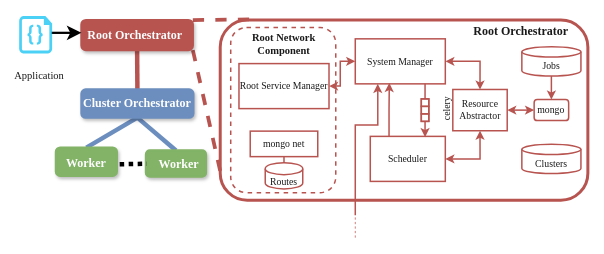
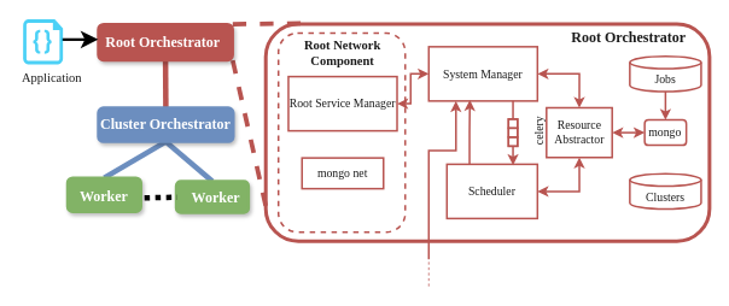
  <mxCell id="0" />
  <mxCell id="1" parent="0" />
  <mxCell id="2" value="" style="rounded=1;whiteSpace=wrap;html=1;strokeColor=#B85450;fontColor=#1A1A1A;fillColor=none;strokeWidth=4;fontFamily=CMU Sans Serif;fontSize=13;" parent="1" vertex="1"><mxGeometry x="293" y="26" width="490" height="240" as="geometry" /></mxCell>
  <mxCell id="3" style="edgeStyle=orthogonalEdgeStyle;rounded=0;orthogonalLoop=1;jettySize=auto;html=1;exitX=1;exitY=0.5;exitDx=0;exitDy=0;entryX=0.5;entryY=0;entryDx=0;entryDy=0;startArrow=classic;startFill=1;strokeColor=#B85450;fontColor=#1A1A1A;strokeWidth=2;fontFamily=CMU Sans Serif;fontSize=13;" parent="1" source="4" target="25" edge="1"><mxGeometry relative="1" as="geometry" /></mxCell>
  <mxCell id="4" value="System Manager" style="rounded=0;whiteSpace=wrap;html=1;strokeColor=#B85450;fontColor=#1A1A1A;fillColor=none;strokeWidth=2;fontFamily=CMU Sans Serif;fontSize=13;" parent="1" vertex="1"><mxGeometry x="473" y="51" width="120" height="60" as="geometry" /></mxCell>
  <mxCell id="5" style="edgeStyle=orthogonalEdgeStyle;rounded=0;orthogonalLoop=1;jettySize=auto;html=1;exitX=0.25;exitY=0;exitDx=0;exitDy=0;entryX=0.378;entryY=0.981;entryDx=0;entryDy=0;entryPerimeter=0;fontSize=13;startArrow=none;startFill=0;endArrow=classic;endFill=1;strokeColor=#B85450;fontColor=#1A1A1A;strokeWidth=2;fontFamily=CMU Sans Serif;" parent="1" source="7" target="4" edge="1"><mxGeometry relative="1" as="geometry" /></mxCell>
  <mxCell id="6" style="edgeStyle=orthogonalEdgeStyle;rounded=0;orthogonalLoop=1;jettySize=auto;html=1;exitX=1;exitY=0.5;exitDx=0;exitDy=0;entryX=0.5;entryY=1;entryDx=0;entryDy=0;startArrow=classic;startFill=1;strokeColor=#B85450;fontColor=#1A1A1A;strokeWidth=2;fontFamily=CMU Sans Serif;fontSize=13;" parent="1" source="7" target="25" edge="1"><mxGeometry relative="1" as="geometry" /></mxCell>
  <mxCell id="7" value="Scheduler" style="rounded=0;whiteSpace=wrap;html=1;strokeColor=#B85450;fontColor=#1A1A1A;fillColor=none;strokeWidth=2;fontFamily=CMU Sans Serif;fontSize=13;" parent="1" vertex="1"><mxGeometry x="493" y="181" width="100" height="60" as="geometry" /></mxCell>
  <mxCell id="8" value="Jobs" style="shape=cylinder3;whiteSpace=wrap;html=1;boundedLbl=1;backgroundOutline=1;size=6.818;strokeColor=#B85450;fontColor=#1A1A1A;fillColor=none;strokeWidth=2;fontFamily=CMU Sans Serif;fontSize=13;" parent="1" vertex="1"><mxGeometry x="695.01" y="61.5" width="78.75" height="39" as="geometry" /></mxCell>
  <mxCell id="9" value="" style="rounded=1;whiteSpace=wrap;html=1;dashed=1;strokeColor=#B85450;fontColor=#1A1A1A;fillColor=none;strokeWidth=2;fontFamily=CMU Sans Serif;fontSize=13;" parent="1" vertex="1"><mxGeometry x="307" y="36" width="140" height="220" as="geometry" /></mxCell>
  <mxCell id="10" value="Root Service Manager" style="rounded=0;whiteSpace=wrap;html=1;strokeColor=#B85450;fontColor=#1A1A1A;fillColor=none;strokeWidth=2;fontFamily=CMU Sans Serif;fontSize=13;" parent="1" vertex="1"><mxGeometry x="318" y="84" width="120" height="60" as="geometry" /></mxCell>
- <mxCell id="11" value="Routes" style="shape=cylinder3;whiteSpace=wrap;html=1;boundedLbl=1;backgroundOutline=1;size=8.0;strokeColor=#B85450;fontColor=#1A1A1A;fillColor=none;strokeWidth=2;fontFamily=CMU Sans Serif;fontSize=13;" parent="1" vertex="1"><mxGeometry x="353" y="216" width="50" height="35" as="geometry" /></mxCell>
  <mxCell id="12" value="mongo" style="whiteSpace=wrap;html=1;strokeColor=#B85450;fontColor=#1A1A1A;fillColor=none;strokeWidth=2;fontFamily=CMU Sans Serif;fontSize=13;rounded=1;" parent="1" vertex="1"><mxGeometry x="711.39" y="132" width="46" height="28" as="geometry" /></mxCell>
  <mxCell id="13" value="" style="group;strokeColor=#B85450;fontColor=#1A1A1A;strokeWidth=2;fontFamily=CMU Sans Serif;fontSize=13;" parent="1" vertex="1" connectable="0"><mxGeometry x="561" y="131" width="10" height="30" as="geometry" /></mxCell>
  <mxCell id="14" value="" style="rounded=0;whiteSpace=wrap;html=1;strokeColor=#B85450;fontColor=#1A1A1A;fillColor=none;strokeWidth=2;fontFamily=CMU Sans Serif;fontSize=13;" parent="13" vertex="1"><mxGeometry width="10" height="10" as="geometry" /></mxCell>
  <mxCell id="15" value="" style="rounded=0;whiteSpace=wrap;html=1;strokeColor=#B85450;fontColor=#1A1A1A;fillColor=none;strokeWidth=2;fontFamily=CMU Sans Serif;fontSize=13;" parent="13" vertex="1"><mxGeometry y="10" width="10" height="10" as="geometry" /></mxCell>
  <mxCell id="16" value="" style="rounded=0;whiteSpace=wrap;html=1;strokeColor=#B85450;fontColor=#1A1A1A;fillColor=none;strokeWidth=2;fontFamily=CMU Sans Serif;fontSize=13;" parent="13" vertex="1"><mxGeometry y="20" width="10" height="10" as="geometry" /></mxCell>
  <mxCell id="17" value="celery" style="text;html=1;strokeColor=none;fillColor=none;align=center;verticalAlign=middle;whiteSpace=wrap;rounded=0;rotation=-90;fontColor=#1A1A1A;strokeWidth=2;fontFamily=CMU Sans Serif;fontSize=13;" parent="1" vertex="1"><mxGeometry x="557" y="134" width="75" height="20" as="geometry" /></mxCell>
  <mxCell id="18" style="edgeStyle=orthogonalEdgeStyle;rounded=0;orthogonalLoop=1;jettySize=auto;html=1;exitX=0;exitY=0.5;exitDx=0;exitDy=0;entryX=1;entryY=0.5;entryDx=0;entryDy=0;startArrow=classic;startFill=1;endArrow=classic;endFill=1;strokeColor=#B85450;fontColor=#1A1A1A;strokeWidth=2;fontFamily=CMU Sans Serif;fontSize=13;" parent="1" source="4" target="10" edge="1"><mxGeometry relative="1" as="geometry"><Array as="points"><mxPoint x="453" y="81" /><mxPoint x="453" y="114" /></Array></mxGeometry></mxCell>
- <mxCell id="19" style="edgeStyle=orthogonalEdgeStyle;rounded=0;orthogonalLoop=1;jettySize=auto;html=1;exitX=0.5;exitY=1;exitDx=0;exitDy=0;entryX=0.5;entryY=0;entryDx=0;entryDy=0;entryPerimeter=0;startArrow=none;startFill=0;endArrow=none;endFill=0;strokeColor=#B85450;fontColor=#1A1A1A;strokeWidth=2;fontFamily=CMU Sans Serif;fontSize=13;" parent="1" source="20" target="11" edge="1"><mxGeometry relative="1" as="geometry" /></mxCell>
  <mxCell id="20" value="mongo net" style="rounded=0;whiteSpace=wrap;html=1;strokeColor=#B85450;fontColor=#1A1A1A;fillColor=none;strokeWidth=2;fontFamily=CMU Sans Serif;fontSize=13;" parent="1" vertex="1"><mxGeometry x="333" y="174" width="90" height="34" as="geometry" /></mxCell>
  <mxCell id="21" value="&lt;b style=&quot;font-size: 16px;&quot;&gt;&lt;font style=&quot;font-size: 16px;&quot;&gt;Root Orchestrator&lt;/font&gt;&lt;/b&gt;" style="text;html=1;strokeColor=none;fillColor=none;align=center;verticalAlign=middle;whiteSpace=wrap;rounded=0;dashed=1;fontColor=#1A1A1A;strokeWidth=2;fontFamily=CMU Sans Serif;fontSize=16;" parent="1" vertex="1"><mxGeometry x="624.5" y="26" width="137.5" height="30" as="geometry" /></mxCell>
  <mxCell id="22" value="&lt;b style=&quot;font-size: 14px;&quot;&gt;&lt;font style=&quot;font-size: 14px;&quot;&gt;Root Network Component&lt;/font&gt;&lt;/b&gt;" style="text;html=1;strokeColor=none;fillColor=none;align=center;verticalAlign=middle;whiteSpace=wrap;rounded=0;dashed=1;fontColor=#1A1A1A;strokeWidth=2;fontFamily=CMU Sans Serif;fontSize=14;" parent="1" vertex="1"><mxGeometry x="318" y="44" width="120" height="30" as="geometry" /></mxCell>
  <mxCell id="23" value="" style="endArrow=classic;startArrow=none;html=1;rounded=0;fontSize=13;entryX=0.25;entryY=1;entryDx=0;entryDy=0;strokeColor=#B85450;fontColor=#1A1A1A;strokeWidth=2;fontFamily=CMU Sans Serif;endFill=1;startFill=0;" parent="1" target="4" edge="1"><mxGeometry width="50" height="50" relative="1" as="geometry"><mxPoint x="473" y="286" as="sourcePoint" /><mxPoint x="523" y="246" as="targetPoint" /><Array as="points"><mxPoint x="473" y="166" /><mxPoint x="503" y="166" /></Array></mxGeometry></mxCell>
  <mxCell id="24" style="edgeStyle=orthogonalEdgeStyle;rounded=0;orthogonalLoop=1;jettySize=auto;html=1;exitX=1;exitY=0.5;exitDx=0;exitDy=0;entryX=0;entryY=0.5;entryDx=0;entryDy=0;startArrow=classic;startFill=1;strokeColor=#B85450;fontColor=#1A1A1A;strokeWidth=2;fontFamily=CMU Sans Serif;fontSize=13;" parent="1" source="25" target="12" edge="1"><mxGeometry relative="1" as="geometry" /></mxCell>
  <mxCell id="25" value="Resource Abstractor" style="rounded=0;whiteSpace=wrap;html=1;strokeColor=#B85450;fontColor=#1A1A1A;fillColor=none;strokeWidth=2;fontFamily=CMU Sans Serif;fontSize=13;" parent="1" vertex="1"><mxGeometry x="603" y="118.5" width="72.5" height="55" as="geometry" /></mxCell>
  <mxCell id="26" value="Clusters" style="shape=cylinder3;whiteSpace=wrap;html=1;boundedLbl=1;backgroundOutline=1;size=6.818;strokeColor=#B85450;fontColor=#1A1A1A;fillColor=none;strokeWidth=2;fontFamily=CMU Sans Serif;fontSize=13;" parent="1" vertex="1"><mxGeometry x="695.01" y="191.5" width="78.75" height="39" as="geometry" /></mxCell>
  <mxCell id="27" style="edgeStyle=orthogonalEdgeStyle;rounded=0;orthogonalLoop=1;jettySize=auto;html=1;exitX=0.5;exitY=0;exitDx=0;exitDy=0;entryX=0.5;entryY=1;entryDx=0;entryDy=0;entryPerimeter=0;startArrow=classic;startFill=1;strokeColor=#B85450;fontColor=#1A1A1A;strokeWidth=2;fontFamily=CMU Sans Serif;fontSize=13;endArrow=none;" parent="1" source="12" target="8" edge="1"><mxGeometry relative="1" as="geometry" /></mxCell>
  <mxCell id="28" value="" style="endArrow=none;html=1;rounded=0;endSize=0;strokeColor=#B85450;fontColor=#1A1A1A;strokeWidth=2;fontFamily=CMU Sans Serif;fontSize=13;" parent="1" edge="1"><mxGeometry width="50" height="50" relative="1" as="geometry"><mxPoint x="566" y="111" as="sourcePoint" /><mxPoint x="566" y="131" as="targetPoint" /></mxGeometry></mxCell>
  <mxCell id="29" value="" style="endArrow=classic;html=1;rounded=0;strokeColor=#B85450;fontColor=#1A1A1A;strokeWidth=2;fontFamily=CMU Sans Serif;fontSize=13;" parent="1" edge="1"><mxGeometry width="50" height="50" relative="1" as="geometry"><mxPoint x="566" y="161" as="sourcePoint" /><mxPoint x="566" y="182" as="targetPoint" /></mxGeometry></mxCell>
  <mxCell id="30" style="edgeStyle=none;rounded=1;orthogonalLoop=1;jettySize=auto;html=1;exitX=0.5;exitY=1;exitDx=0;exitDy=0;entryX=0.5;entryY=0;entryDx=0;entryDy=0;fontFamily=CMU Sans Serif;fontSize=36;endArrow=none;endFill=0;strokeWidth=6;fillColor=#f8cecc;strokeColor=#b85450;" parent="1" source="33" target="36" edge="1"><mxGeometry relative="1" as="geometry" /></mxCell>
  <mxCell id="31" style="rounded=0;orthogonalLoop=1;jettySize=auto;html=1;exitX=1;exitY=0;exitDx=0;exitDy=0;entryX=0.102;entryY=-0.004;entryDx=0;entryDy=0;endArrow=none;endFill=0;strokeWidth=5;strokeColor=#B85450;dashed=1;entryPerimeter=0;" parent="1" source="33" target="2" edge="1"><mxGeometry relative="1" as="geometry" /></mxCell>
  <mxCell id="32" style="rounded=0;orthogonalLoop=1;jettySize=auto;html=1;exitX=1;exitY=1;exitDx=0;exitDy=0;entryX=0.002;entryY=0.856;entryDx=0;entryDy=0;endArrow=none;endFill=0;strokeWidth=5;strokeColor=#B85450;dashed=1;entryPerimeter=0;" parent="1" source="33" target="2" edge="1"><mxGeometry relative="1" as="geometry" /></mxCell>
  <mxCell id="33" value="" style="rounded=1;whiteSpace=wrap;html=1;strokeWidth=3;shadow=1;sketch=0;fillColor=#B85450;strokeColor=#b85450;fontFamily=CMU Sans Serif;" parent="1" vertex="1"><mxGeometry x="108" y="26" width="148.5" height="40" as="geometry" /></mxCell>
  <mxCell id="34" style="edgeStyle=none;rounded=1;orthogonalLoop=1;jettySize=auto;html=1;exitX=0.5;exitY=1;exitDx=0;exitDy=0;entryX=0.5;entryY=0;entryDx=0;entryDy=0;fontFamily=CMU Sans Serif;fontSize=36;endArrow=none;endFill=0;strokeWidth=6;fillColor=#dae8fc;strokeColor=#6c8ebf;" parent="1" source="36" target="38" edge="1"><mxGeometry relative="1" as="geometry" /></mxCell>
  <mxCell id="35" style="edgeStyle=none;rounded=1;orthogonalLoop=1;jettySize=auto;html=1;exitX=0.5;exitY=1;exitDx=0;exitDy=0;entryX=0.5;entryY=0;entryDx=0;entryDy=0;fontFamily=CMU Sans Serif;fontSize=36;endArrow=none;endFill=0;strokeWidth=6;fillColor=#dae8fc;strokeColor=#6c8ebf;" parent="1" source="36" target="37" edge="1"><mxGeometry relative="1" as="geometry" /></mxCell>
  <mxCell id="36" value="" style="rounded=1;whiteSpace=wrap;html=1;strokeWidth=3;shadow=1;sketch=0;fillColor=#6C8EBF;strokeColor=#6c8ebf;fontFamily=CMU Sans Serif;" parent="1" vertex="1"><mxGeometry x="108" y="118.5" width="149.25" height="37.5" as="geometry" /></mxCell>
  <mxCell id="37" value="" style="rounded=1;whiteSpace=wrap;html=1;strokeWidth=3;shadow=1;sketch=0;fillColor=#82B366;strokeColor=#82B366;fontFamily=CMU Sans Serif;" parent="1" vertex="1"><mxGeometry x="74" y="196" width="81.25" height="37.5" as="geometry" /></mxCell>
  <mxCell id="38" value="" style="rounded=1;whiteSpace=wrap;html=1;strokeWidth=3;shadow=1;sketch=0;fillColor=#82B366;strokeColor=#82b366;fontFamily=CMU Sans Serif;" parent="1" vertex="1"><mxGeometry x="194" y="199.75" width="80" height="35" as="geometry" /></mxCell>
  <mxCell id="39" style="rounded=0;orthogonalLoop=1;jettySize=auto;html=1;exitX=1;exitY=0.5;exitDx=0;exitDy=0;fontFamily=CMU Sans Serif;fontSize=36;dashed=1;endArrow=none;endFill=0;dashPattern=1 1;strokeWidth=6;fontColor=#1A1A1A;" parent="1" edge="1"><mxGeometry relative="1" as="geometry"><mxPoint x="159" y="218.2" as="sourcePoint" /><mxPoint x="195.25" y="217.5" as="targetPoint" /></mxGeometry></mxCell>
  <mxCell id="40" style="edgeStyle=none;rounded=1;orthogonalLoop=1;jettySize=auto;html=1;entryX=0;entryY=0.5;entryDx=0;entryDy=0;fontFamily=CMU Sans Serif;fontSize=36;endArrow=none;endFill=0;strokeWidth=6;" parent="1" source="38" target="38" edge="1"><mxGeometry relative="1" as="geometry" /></mxCell>
  <mxCell id="41" value="&lt;b style=&quot;color: rgb(0 , 0 , 0)&quot;&gt;&lt;font color=&quot;#ffffff&quot; style=&quot;font-size: 16px;&quot;&gt;Root Orchestrator&lt;/font&gt;&lt;/b&gt;" style="text;html=1;strokeColor=none;fillColor=none;align=center;verticalAlign=middle;whiteSpace=wrap;rounded=0;sketch=0;fontColor=#FFFFFF;fontFamily=CMU Sans Serif;" parent="1" vertex="1"><mxGeometry x="103.25" y="30.5" width="153.25" height="30" as="geometry" /></mxCell>
  <mxCell id="42" value="&lt;b style=&quot;color: rgb(0 , 0 , 0)&quot;&gt;&lt;font color=&quot;#ffffff&quot; style=&quot;font-size: 16px;&quot;&gt;Cluster Orchestrator&lt;/font&gt;&lt;/b&gt;" style="text;html=1;strokeColor=none;fillColor=none;align=center;verticalAlign=middle;whiteSpace=wrap;rounded=0;sketch=0;fontColor=#FFFFFF;fontFamily=CMU Sans Serif;" parent="1" vertex="1"><mxGeometry x="90" y="122.25" width="185" height="30" as="geometry" /></mxCell>
  <mxCell id="43" value="&lt;b style=&quot;color: rgb(0 , 0 , 0)&quot;&gt;&lt;font color=&quot;#ffffff&quot; style=&quot;&quot;&gt;&lt;font style=&quot;font-size: 16px;&quot;&gt;Worker&lt;/font&gt;&lt;br&gt;&lt;/font&gt;&lt;/b&gt;" style="text;html=1;strokeColor=none;fillColor=none;align=center;verticalAlign=middle;whiteSpace=wrap;rounded=0;sketch=0;fontColor=#FFFFFF;fontFamily=CMU Sans Serif;" parent="1" vertex="1"><mxGeometry x="78.38" y="200.5" width="72.5" height="30" as="geometry" /></mxCell>
  <mxCell id="44" value="&lt;b style=&quot;color: rgb(0 , 0 , 0)&quot;&gt;&lt;font color=&quot;#ffffff&quot; style=&quot;&quot;&gt;&lt;font style=&quot;font-size: 16px;&quot;&gt;Worker&lt;/font&gt;&lt;br&gt;&lt;/font&gt;&lt;/b&gt;" style="text;html=1;strokeColor=none;fillColor=none;align=center;verticalAlign=middle;whiteSpace=wrap;rounded=0;sketch=0;fontColor=#FFFFFF;fontFamily=CMU Sans Serif;" parent="1" vertex="1"><mxGeometry x="183" y="202.25" width="110" height="30" as="geometry" /></mxCell>
  <mxCell id="45" value="" style="endArrow=classic;html=1;rounded=0;fontFamily=CMU Sans Serif;fontColor=#FFFFFF;startSize=8;endSize=10;strokeWidth=3;curved=1;" parent="1" edge="1"><mxGeometry width="50" height="50" relative="1" as="geometry"><mxPoint x="68" y="43" as="sourcePoint" /><mxPoint x="108" y="43" as="targetPoint" /></mxGeometry></mxCell>
- <mxCell id="46" value="&lt;font style=&quot;font-size: 14px;&quot;&gt;Application&lt;/font&gt;" style="text;html=1;strokeColor=none;fillColor=none;align=center;verticalAlign=middle;whiteSpace=wrap;rounded=0;glass=0;sketch=0;fontFamily=CMU Sans Serif;fontColor=#1A1A1A;opacity=70;labelBackgroundColor=none;" parent="1" vertex="1"><mxGeometry x="15" y="85.5" width="74" height="30" as="geometry" /></mxCell>
+ <mxCell id="46" value="&lt;font style=&quot;font-size: 14px;&quot;&gt;Application&lt;/font&gt;" style="text;html=1;strokeColor=none;fillColor=none;align=center;verticalAlign=middle;whiteSpace=wrap;rounded=0;glass=0;sketch=0;fontFamily=CMU Sans Serif;fontColor=#1A1A1A;opacity=70;labelBackgroundColor=none;" parent="1" vertex="1"><mxGeometry x="20" y="70.5" width="74" height="30" as="geometry" /></mxCell>
  <mxCell id="47" value="" style="verticalLabelPosition=bottom;html=1;verticalAlign=top;align=center;strokeColor=none;fillColor=#00BEF2;shape=mxgraph.azure.code_file;pointerEvents=1;rounded=1;glass=0;labelBackgroundColor=default;labelBorderColor=#000000;sketch=0;fontFamily=CMU Sans Serif;fontSize=28;fontColor=#000000;opacity=70;" parent="1" vertex="1"><mxGeometry x="25" y="20.5" width="44" height="50" as="geometry" /></mxCell>
  <mxCell id="48" value="" style="endArrow=none;html=1;rounded=0;strokeColor=#B85450;dashed=1;fontFamily=CMU Sans Serif;fontColor=#1A1A1A;" parent="1" edge="1"><mxGeometry width="50" height="50" relative="1" as="geometry"><mxPoint x="473" y="316" as="sourcePoint" /><mxPoint x="473" y="286" as="targetPoint" /></mxGeometry></mxCell>
